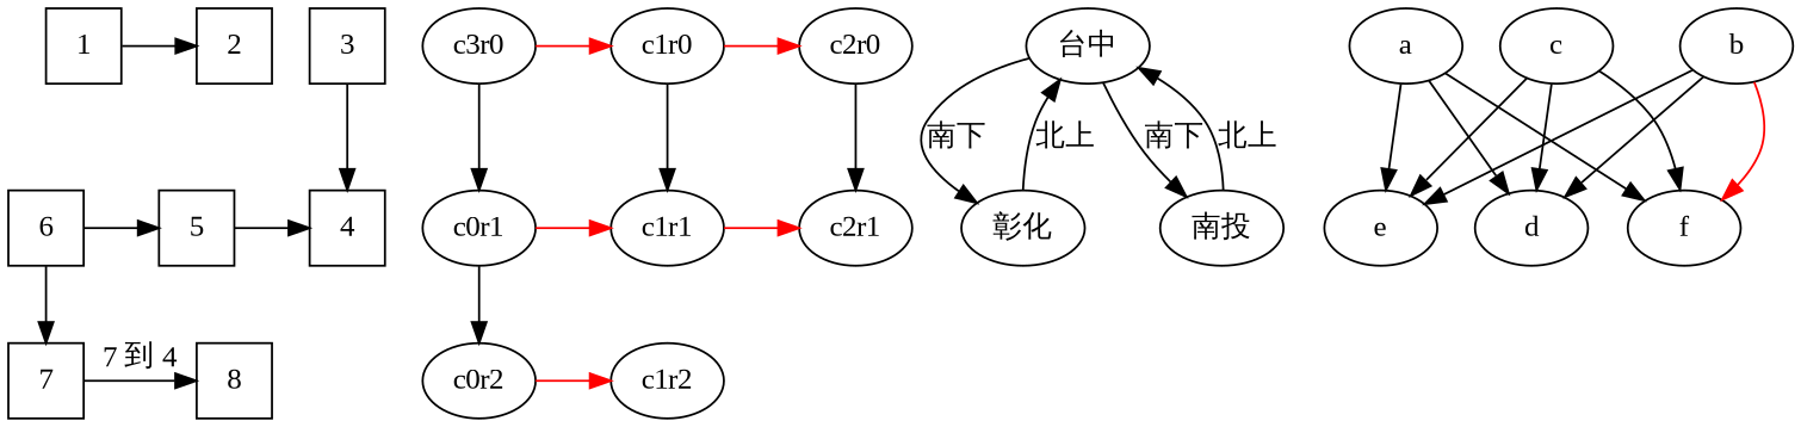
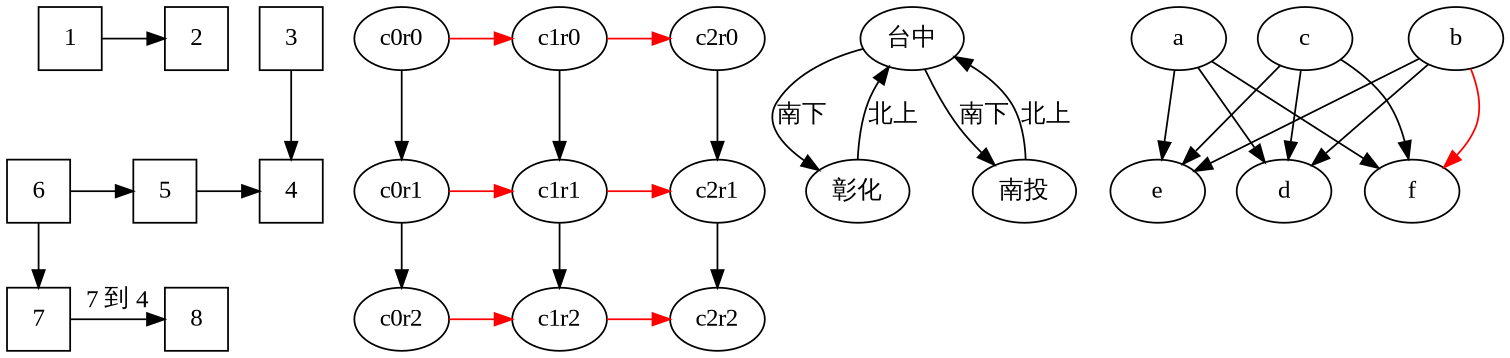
  digraph {
    fontname="Liberation Serif"
    node [fontname="Liberation Serif"]
    edge [fontname="Liberation Serif"]
    1 [shape=square]
    2 [shape=square]
    3 [shape=square]
    6 [shape=square]
    5 [shape=square]
    4 [shape=square]
    7 [shape=square]
    8 [shape=square]
-   c0r0 [label=c3r0]
+   c0r0
    c0r1
    c0r2
    c1r0
    c1r1
    c1r2
    c2r0
    c2r1
+   c2r2
    "台中"
    "彰化"
    "南投"
    a
    d
    e
    f
    b
    c
    subgraph sub_1 {
      subgraph sub_2 {
        rank=same
        1
        2
        3
      }
      subgraph sub_3 {
        rank=same
        6
        5
        4
      }
      subgraph sub_4 {
        rank=same
        7
        8
      }
    }
    subgraph sub_5 {
      compound=true
      subgraph sub_6 {
        compound=true
        c0r0
        c0r1
        c0r2
        c1r0
        c1r1
        c1r2
        c2r0
        c2r1
+       c2r2
      }
      subgraph sub_7 {
        compound=true
        c0r0
        c0r1
        c0r2
        c1r0
        c1r1
        c1r2
        c2r0
        c2r1
+       c2r2
      }
    }
    1 -> 2
    3 -> 4
    6 -> 5
    6 -> 7
    5 -> 4
    7 -> 8 [label="7 到 4"]
    c0r0 -> c0r1
    c0r0 -> c1r0 [color=red constraint=false]
    c0r1 -> c0r2
    c0r1 -> c1r1 [color=red constraint=false]
    c0r2 -> c1r2 [color=red constraint=false]
    c1r0 -> c1r1
    c1r0 -> c2r0 [color=red constraint=false]
+   c1r1 -> c1r2
    c1r1 -> c2r1 [color=red constraint=false]
+   c1r2 -> c2r2 [color=red constraint=false]
    c2r0 -> c2r1
+   c2r1 -> c2r2
    "台中" -> "彰化" [label="南下"]
    "台中" -> "南投" [label="南下"]
    "彰化" -> "台中" [label="北上"]
    "南投" -> "台中" [label="北上"]
    a -> d
    a -> e
    a -> f
    b -> d
    b -> e
    b -> f [color=red]
    c -> d
    c -> e
    c -> f
  }
